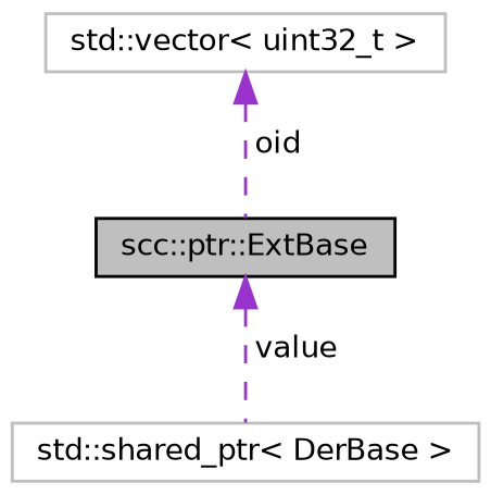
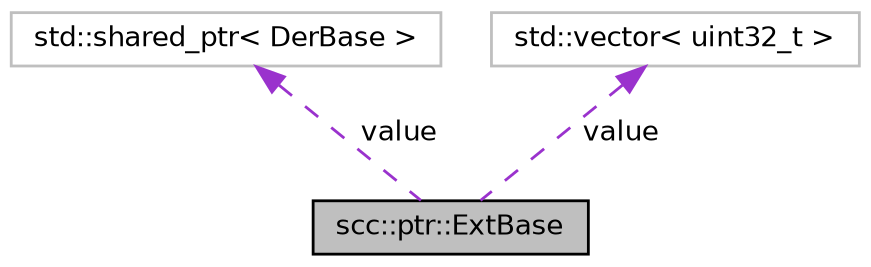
  digraph {
    node [color=grey75 fillcolor=white fontname=Helvetica fontsize=10 shape=record style=filled]
    edge [color=darkorchid3 dir=back fontname=Helvetica fontsize=10 labelfontname=Helvetica labelfontsize=10 style=dashed]
    n1 [color=black fillcolor=grey75 fontcolor=black height=0.2 label="scc::ptr::ExtBase" width=0.4]
    n2 [height=0.2 label="std::shared_ptr\< DerBase \>" width=0.4]
    n3 [height=0.2 label="std::vector\< uint32_t \>" width=0.4]
-   n1 -> n2 [label=" value"]
-   n3 -> n1 [label=" oid"]
+   n2 -> n1 [label=" value"]
+   n3 -> n1 [label=" value"]
  }
